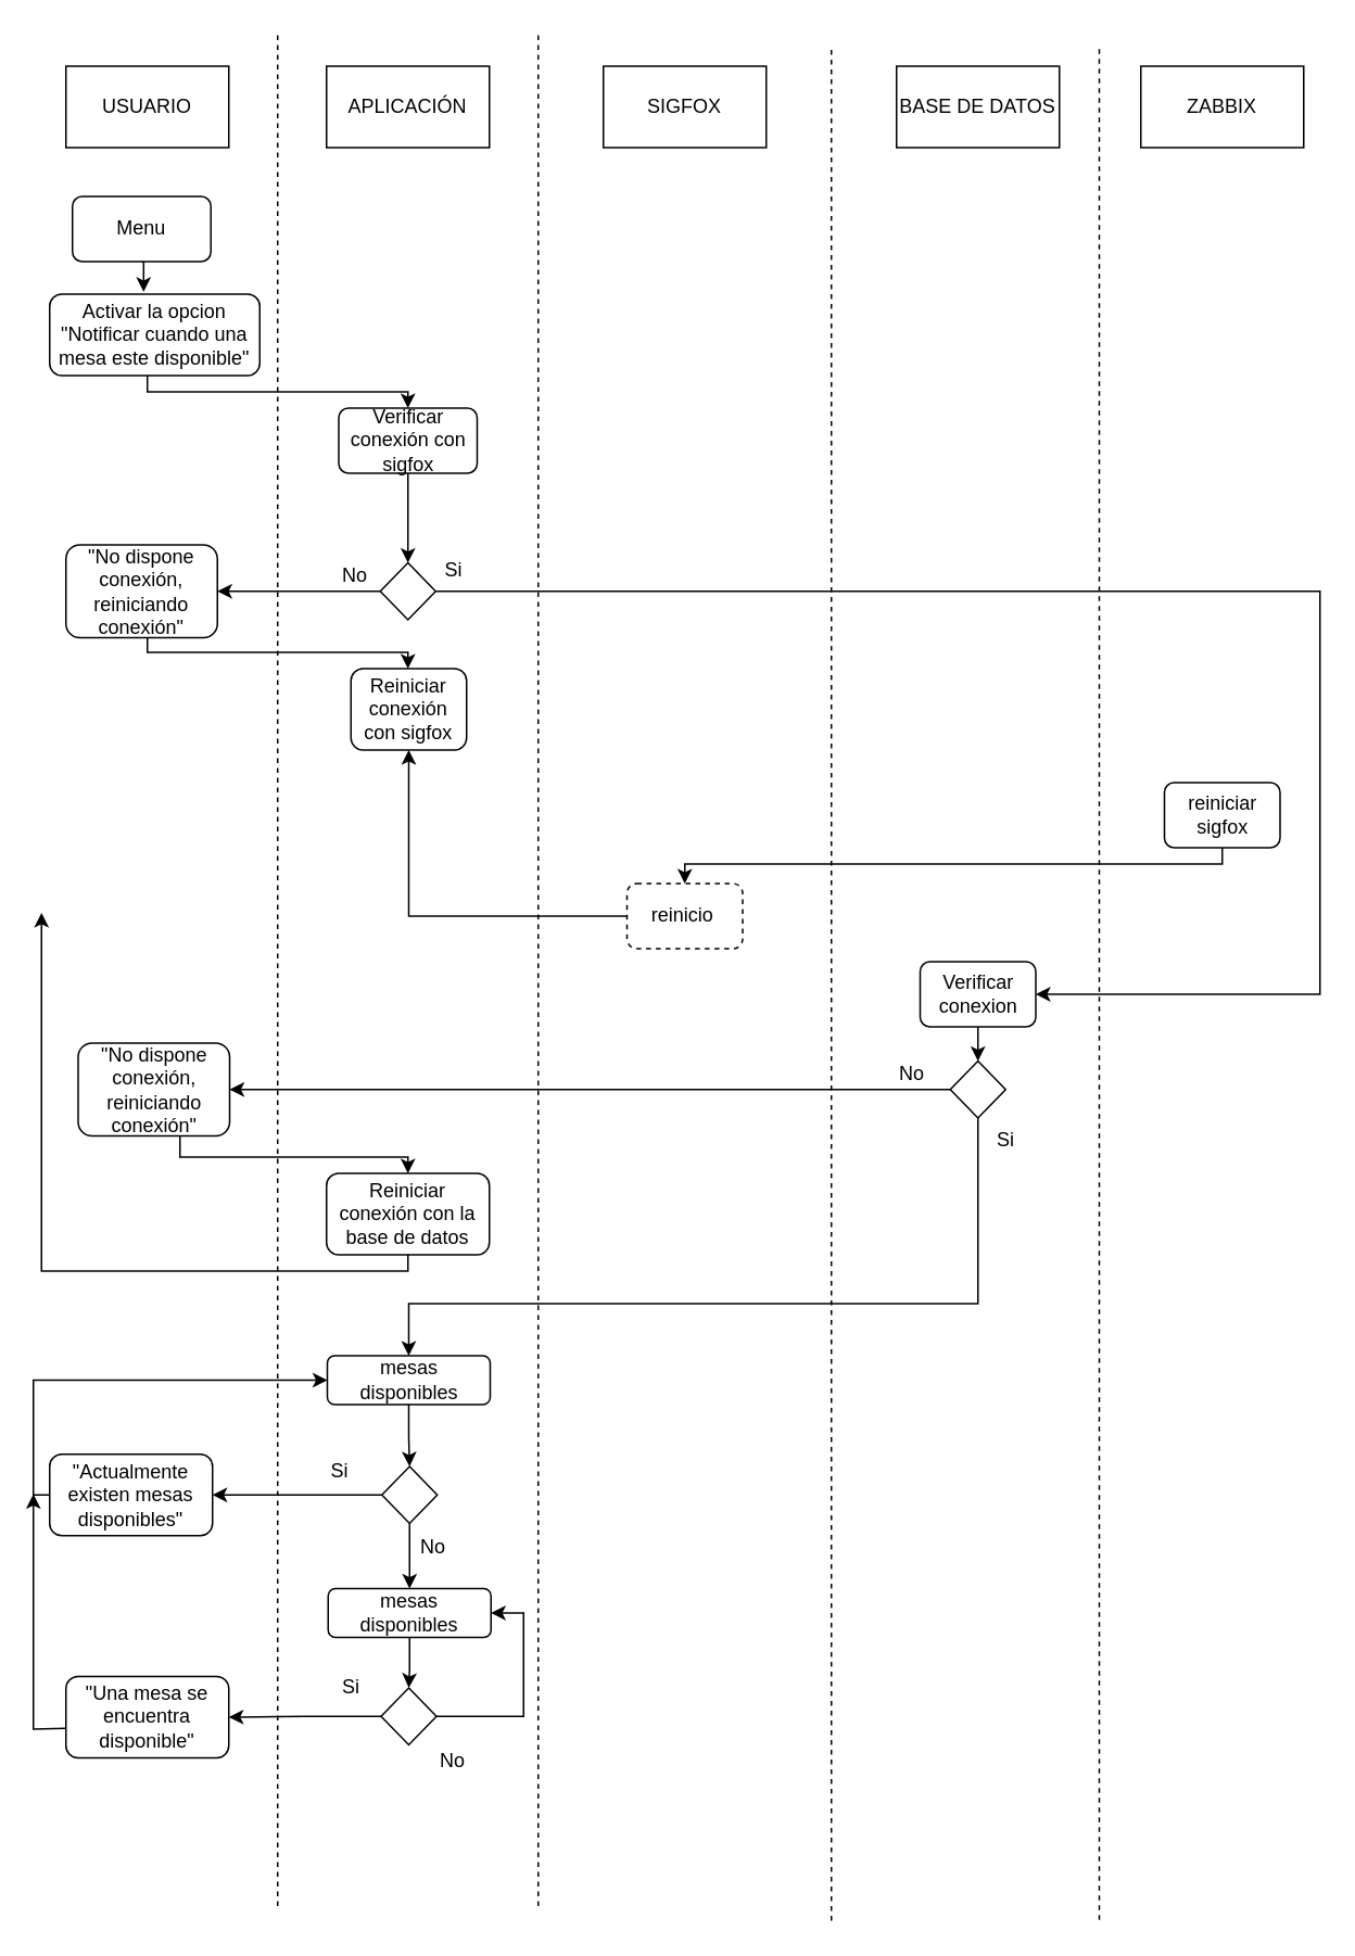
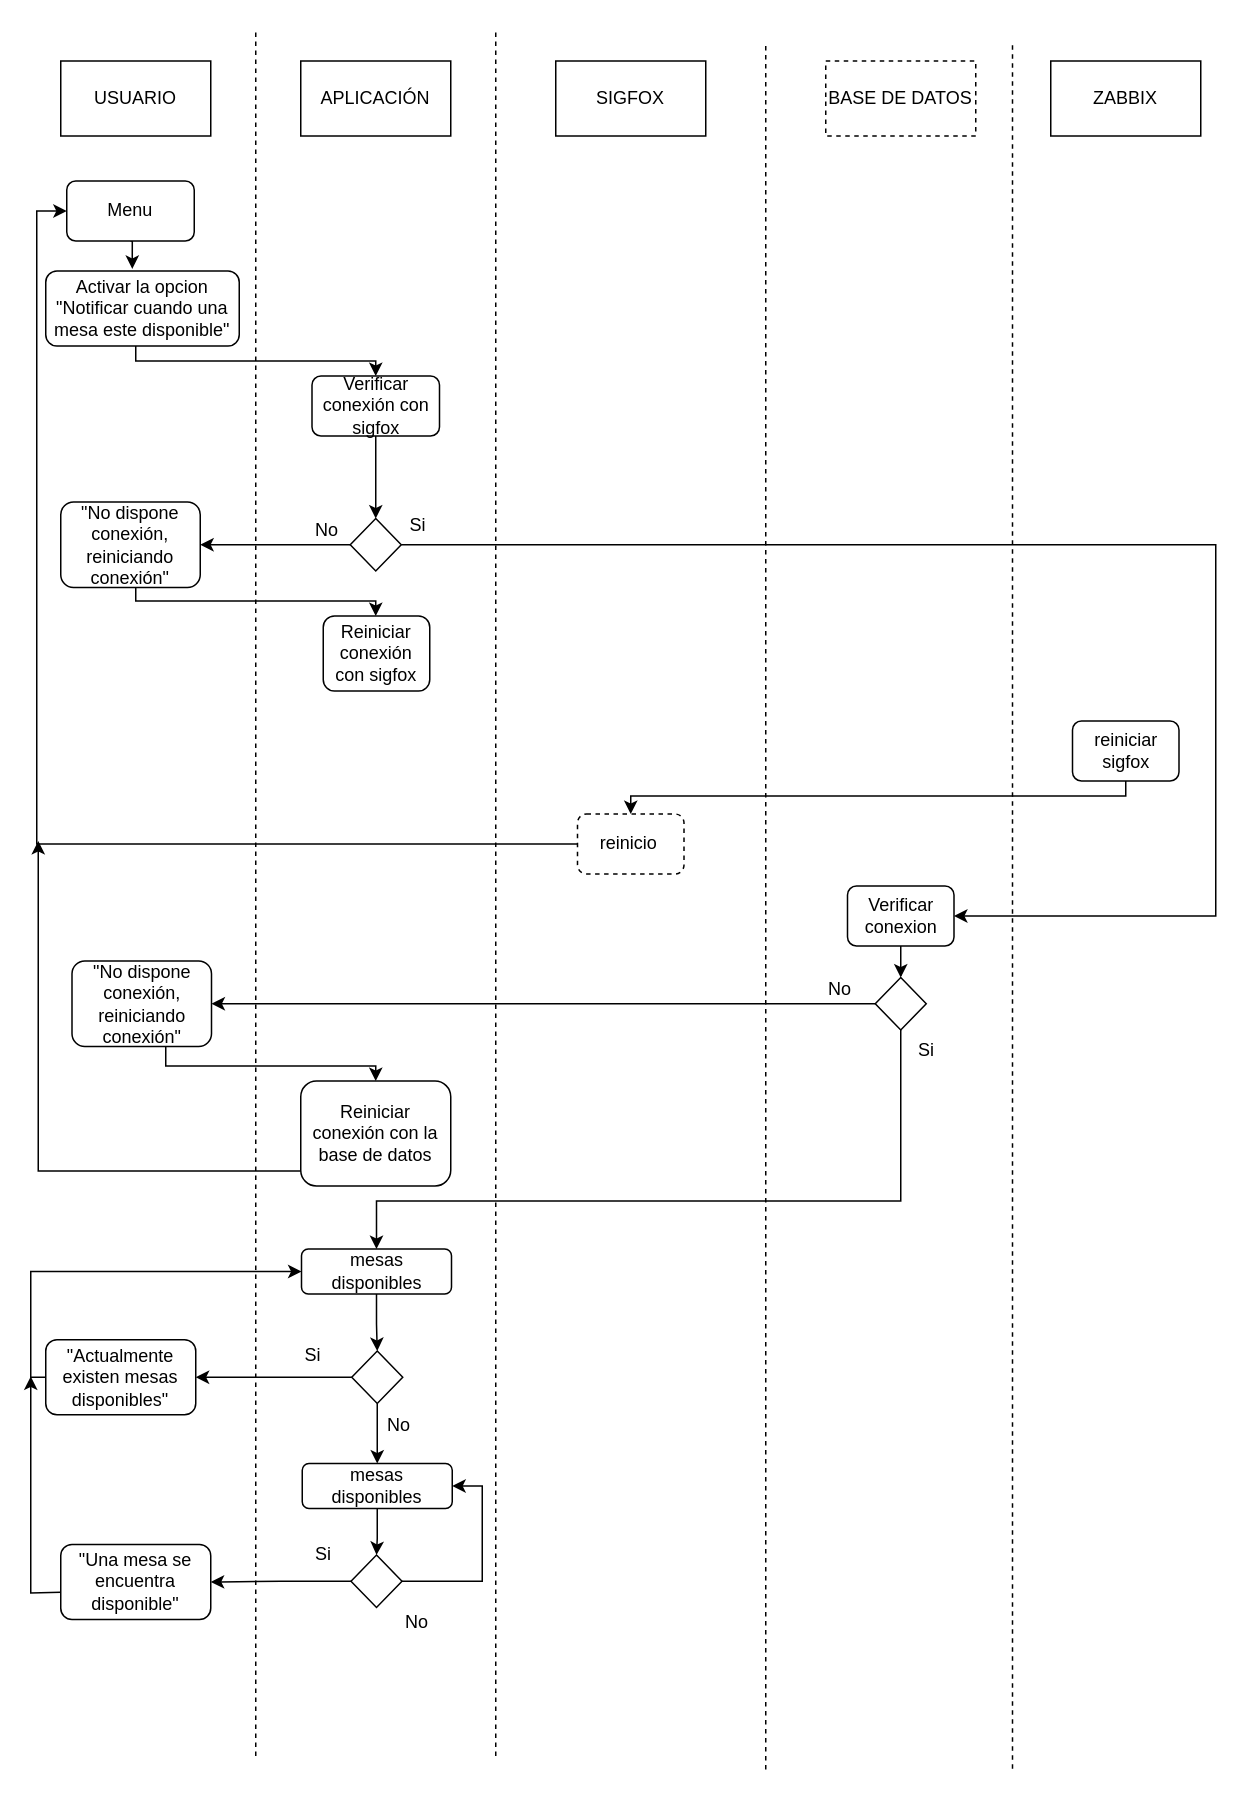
  <mxCell id="0" />
  <mxCell id="1" parent="0" />
  <mxCell id="2" value="USUARIO" style="rounded=0;whiteSpace=wrap;html=1;" vertex="1" parent="1"><mxGeometry x="40" y="40" width="100" height="50" as="geometry" /></mxCell>
  <mxCell id="3" value="APLICACIÓN" style="rounded=0;whiteSpace=wrap;html=1;" vertex="1" parent="1"><mxGeometry x="200" y="40" width="100" height="50" as="geometry" /></mxCell>
  <mxCell id="4" value="ZABBIX" style="rounded=0;whiteSpace=wrap;html=1;" vertex="1" parent="1"><mxGeometry x="700" y="40" width="100" height="50" as="geometry" /></mxCell>
  <mxCell id="5" value="SIGFOX" style="rounded=0;whiteSpace=wrap;html=1;" vertex="1" parent="1"><mxGeometry x="370" y="40" width="100" height="50" as="geometry" /></mxCell>
- <mxCell id="6" value="BASE DE DATOS" style="rounded=0;whiteSpace=wrap;html=1;" vertex="1" parent="1"><mxGeometry x="550" y="40" width="100" height="50" as="geometry" /></mxCell>
+ <mxCell id="6" value="BASE DE DATOS" style="rounded=0;whiteSpace=wrap;html=1;dashed=1;" vertex="1" parent="1"><mxGeometry x="550" y="40" width="100" height="50" as="geometry" /></mxCell>
  <mxCell id="7" value="" style="endArrow=none;dashed=1;html=1;" edge="1" parent="1"><mxGeometry width="50" height="50" relative="1" as="geometry"><mxPoint x="170" y="1170" as="sourcePoint" /><mxPoint x="170" as="targetPoint" y="20" /></mxGeometry></mxCell>
  <mxCell id="8" value="" style="endArrow=none;dashed=1;html=1;" edge="1" parent="1"><mxGeometry width="50" height="50" relative="1" as="geometry"><mxPoint x="330" y="1170" as="sourcePoint" /><mxPoint x="330" as="targetPoint" y="20" /></mxGeometry></mxCell>
  <mxCell id="9" value="" style="endArrow=none;dashed=1;html=1;" edge="1" parent="1"><mxGeometry width="50" height="50" relative="1" as="geometry"><mxPoint x="510" y="1179" as="sourcePoint" /><mxPoint x="510" y="29" as="targetPoint" /></mxGeometry></mxCell>
  <mxCell id="10" value="" style="endArrow=none;dashed=1;html=1;" edge="1" parent="1"><mxGeometry width="50" height="50" relative="1" as="geometry"><mxPoint x="674.5" y="1178.5" as="sourcePoint" /><mxPoint x="674.5" y="28.5" as="targetPoint" /></mxGeometry></mxCell>
  <mxCell id="11" style="edgeStyle=orthogonalEdgeStyle;rounded=0;orthogonalLoop=1;jettySize=auto;html=1;entryX=0.5;entryY=0;entryDx=0;entryDy=0;" edge="1" parent="1" source="12" target="14"><mxGeometry relative="1" as="geometry"><Array as="points"><mxPoint x="90" y="240" /><mxPoint x="250" y="240" /></Array></mxGeometry></mxCell>
  <mxCell id="12" value="Activar la opcion &quot;Notificar cuando una mesa este disponible&quot;" style="rounded=1;whiteSpace=wrap;html=1;" vertex="1" parent="1"><mxGeometry x="30" y="180" width="129" height="50" as="geometry" /></mxCell>
  <mxCell id="13" value="" style="edgeStyle=orthogonalEdgeStyle;rounded=0;orthogonalLoop=1;jettySize=auto;html=1;" edge="1" parent="1" source="14" target="17"><mxGeometry relative="1" as="geometry" /></mxCell>
  <mxCell id="14" value="Verificar conexión con sigfox" style="rounded=1;whiteSpace=wrap;html=1;" vertex="1" parent="1"><mxGeometry x="207.5" y="250" width="85" height="40" as="geometry" /></mxCell>
  <mxCell id="15" style="edgeStyle=orthogonalEdgeStyle;rounded=0;orthogonalLoop=1;jettySize=auto;html=1;entryX=1;entryY=0.5;entryDx=0;entryDy=0;" edge="1" parent="1" source="17" target="19"><mxGeometry relative="1" as="geometry" /></mxCell>
  <mxCell id="16" style="edgeStyle=orthogonalEdgeStyle;rounded=0;orthogonalLoop=1;jettySize=auto;html=1;entryX=1;entryY=0.5;entryDx=0;entryDy=0;" edge="1" parent="1" source="17" target="29"><mxGeometry relative="1" as="geometry"><Array as="points"><mxPoint x="810" y="363" /><mxPoint x="810" y="610" /></Array></mxGeometry></mxCell>
  <mxCell id="17" value="" style="rhombus;whiteSpace=wrap;html=1;" vertex="1" parent="1"><mxGeometry x="233" y="345" width="34" height="35" as="geometry" /></mxCell>
  <mxCell id="18" style="edgeStyle=orthogonalEdgeStyle;rounded=0;orthogonalLoop=1;jettySize=auto;html=1;" edge="1" parent="1" source="19" target="21"><mxGeometry relative="1" as="geometry"><Array as="points"><mxPoint x="90" y="400" /><mxPoint x="250" y="400" /></Array></mxGeometry></mxCell>
  <mxCell id="19" value="&quot;No dispone conexión, reiniciando conexión&quot;" style="rounded=1;whiteSpace=wrap;html=1;" vertex="1" parent="1"><mxGeometry x="40" y="334" width="93" height="57" as="geometry" /></mxCell>
  <mxCell id="20" value="No" style="text;html=1;resizable=0;points=[];autosize=1;align=left;verticalAlign=top;spacingTop=-4;" vertex="1" parent="1"><mxGeometry x="207.5" y="342.5" width="30" height="20" as="geometry" /></mxCell>
  <mxCell id="21" value="Reiniciar conexión con sigfox" style="rounded=1;whiteSpace=wrap;html=1;" vertex="1" parent="1"><mxGeometry x="215" y="410" width="71" height="50" as="geometry" /></mxCell>
  <mxCell id="22" style="edgeStyle=orthogonalEdgeStyle;rounded=0;orthogonalLoop=1;jettySize=auto;html=1;" edge="1" parent="1" source="23" target="25"><mxGeometry relative="1" as="geometry"><Array as="points"><mxPoint x="750" y="530" /><mxPoint x="420" y="530" /></Array></mxGeometry></mxCell>
  <mxCell id="23" value="reiniciar sigfox" style="rounded=1;whiteSpace=wrap;html=1;" vertex="1" parent="1"><mxGeometry x="714.5" y="480" width="71" height="40" as="geometry" /></mxCell>
- <mxCell id="24" style="edgeStyle=orthogonalEdgeStyle;rounded=0;orthogonalLoop=1;jettySize=auto;html=1;" edge="1" parent="1" source="25" target="21"><mxGeometry relative="1" as="geometry" /></mxCell>
+ <mxCell id="24" style="edgeStyle=orthogonalEdgeStyle;rounded=0;orthogonalLoop=1;jettySize=auto;html=1;entryX=0;entryY=0.5;entryDx=0;entryDy=0;" edge="1" parent="1" source="25" target="27"><mxGeometry relative="1" as="geometry" /></mxCell>
  <mxCell id="25" value="reinicio&amp;nbsp;" style="rounded=1;whiteSpace=wrap;html=1;dashed=1;" vertex="1" parent="1"><mxGeometry x="384.5" y="542" width="71" height="40" as="geometry" /></mxCell>
  <mxCell id="26" style="edgeStyle=orthogonalEdgeStyle;rounded=0;orthogonalLoop=1;jettySize=auto;html=1;exitX=0.5;exitY=1;exitDx=0;exitDy=0;entryX=0.447;entryY=-0.028;entryDx=0;entryDy=0;entryPerimeter=0;" edge="1" parent="1" source="27" target="12"><mxGeometry relative="1" as="geometry" /></mxCell>
  <mxCell id="27" value="Menu" style="rounded=1;whiteSpace=wrap;html=1;" vertex="1" parent="1"><mxGeometry x="44" y="120" width="85" height="40" as="geometry" /></mxCell>
  <mxCell id="28" style="edgeStyle=orthogonalEdgeStyle;rounded=0;orthogonalLoop=1;jettySize=auto;html=1;entryX=0.5;entryY=0;entryDx=0;entryDy=0;" edge="1" parent="1" source="29" target="33"><mxGeometry relative="1" as="geometry" /></mxCell>
  <mxCell id="29" value="Verificar conexion" style="rounded=1;whiteSpace=wrap;html=1;" vertex="1" parent="1"><mxGeometry x="564.5" y="590" width="71" height="40" as="geometry" /></mxCell>
  <mxCell id="30" value="Si" style="text;html=1;resizable=0;points=[];autosize=1;align=left;verticalAlign=top;spacingTop=-4;" vertex="1" parent="1"><mxGeometry x="270.5" y="340" width="30" height="20" as="geometry" /></mxCell>
  <mxCell id="31" value="" style="edgeStyle=orthogonalEdgeStyle;rounded=0;orthogonalLoop=1;jettySize=auto;html=1;entryX=1;entryY=0.5;entryDx=0;entryDy=0;" edge="1" parent="1" source="33" target="37"><mxGeometry relative="1" as="geometry"><mxPoint x="503" y="668.5" as="targetPoint" /></mxGeometry></mxCell>
  <mxCell id="32" style="edgeStyle=orthogonalEdgeStyle;rounded=0;orthogonalLoop=1;jettySize=auto;html=1;entryX=0.5;entryY=0;entryDx=0;entryDy=0;" edge="1" parent="1" source="33" target="41"><mxGeometry relative="1" as="geometry"><Array as="points"><mxPoint x="600" y="800" /><mxPoint x="250" y="800" /></Array></mxGeometry></mxCell>
  <mxCell id="33" value="" style="rhombus;whiteSpace=wrap;html=1;" vertex="1" parent="1"><mxGeometry x="583" y="651" width="34" height="35" as="geometry" /></mxCell>
  <mxCell id="34" value="No" style="text;html=1;resizable=0;points=[];autosize=1;align=left;verticalAlign=top;spacingTop=-4;" vertex="1" parent="1"><mxGeometry x="256" y="940" width="30" height="20" as="geometry" /></mxCell>
  <mxCell id="35" value="Si" style="text;html=1;resizable=0;points=[];autosize=1;align=left;verticalAlign=top;spacingTop=-4;" vertex="1" parent="1"><mxGeometry x="201" y="892.5" width="30" height="20" as="geometry" /></mxCell>
  <mxCell id="36" style="edgeStyle=orthogonalEdgeStyle;rounded=0;orthogonalLoop=1;jettySize=auto;html=1;" edge="1" parent="1" source="37" target="39"><mxGeometry relative="1" as="geometry"><Array as="points"><mxPoint x="110" y="710" /><mxPoint x="250" y="710" /></Array></mxGeometry></mxCell>
  <mxCell id="37" value="&quot;No dispone conexión, reiniciando conexión&quot;" style="rounded=1;whiteSpace=wrap;html=1;" vertex="1" parent="1"><mxGeometry x="47.5" y="640" width="93" height="57" as="geometry" /></mxCell>
  <mxCell id="38" style="edgeStyle=orthogonalEdgeStyle;rounded=0;orthogonalLoop=1;jettySize=auto;html=1;exitX=0.5;exitY=1;exitDx=0;exitDy=0;" edge="1" parent="1" source="39"><mxGeometry relative="1" as="geometry"><mxPoint x="25" y="560" as="targetPoint" /><mxPoint x="195" y="744.793" as="sourcePoint" /><Array as="points"><mxPoint x="250" y="780" /><mxPoint x="25" y="780" /></Array></mxGeometry></mxCell>
- <mxCell id="39" value="Reiniciar conexión con la base de datos" style="rounded=1;whiteSpace=wrap;html=1;" vertex="1" parent="1"><mxGeometry x="200" y="720" width="100" height="50" as="geometry" /></mxCell>
+ <mxCell id="39" value="Reiniciar conexión con la base de datos" style="rounded=1;whiteSpace=wrap;html=1;" vertex="1" parent="1"><mxGeometry x="200" y="720" width="100" height="70" as="geometry" /></mxCell>
  <mxCell id="40" style="edgeStyle=orthogonalEdgeStyle;rounded=0;orthogonalLoop=1;jettySize=auto;html=1;entryX=0.5;entryY=0;entryDx=0;entryDy=0;" edge="1" parent="1" source="41" target="44"><mxGeometry relative="1" as="geometry" /></mxCell>
  <mxCell id="41" value="mesas disponibles" style="rounded=1;whiteSpace=wrap;html=1;" vertex="1" parent="1"><mxGeometry x="200.5" y="832" width="100" height="30" as="geometry" /></mxCell>
  <mxCell id="42" style="edgeStyle=orthogonalEdgeStyle;rounded=0;orthogonalLoop=1;jettySize=auto;html=1;entryX=1;entryY=0.5;entryDx=0;entryDy=0;" edge="1" parent="1" source="44" target="50"><mxGeometry relative="1" as="geometry" /></mxCell>
  <mxCell id="43" style="edgeStyle=orthogonalEdgeStyle;rounded=0;orthogonalLoop=1;jettySize=auto;html=1;entryX=0.5;entryY=0;entryDx=0;entryDy=0;" edge="1" parent="1" source="44" target="48"><mxGeometry relative="1" as="geometry" /></mxCell>
  <mxCell id="44" value="" style="rhombus;whiteSpace=wrap;html=1;" vertex="1" parent="1"><mxGeometry x="234" y="900" width="34" height="35" as="geometry" /></mxCell>
  <mxCell id="45" value="Si" style="text;html=1;resizable=0;points=[];autosize=1;align=left;verticalAlign=top;spacingTop=-4;" vertex="1" parent="1"><mxGeometry x="610" y="690" width="30" height="20" as="geometry" /></mxCell>
  <mxCell id="46" value="No" style="text;html=1;resizable=0;points=[];autosize=1;align=left;verticalAlign=top;spacingTop=-4;" vertex="1" parent="1"><mxGeometry x="549.5" y="648.5" width="30" height="20" as="geometry" /></mxCell>
  <mxCell id="47" style="edgeStyle=orthogonalEdgeStyle;rounded=0;orthogonalLoop=1;jettySize=auto;html=1;" edge="1" parent="1" source="48" target="53"><mxGeometry relative="1" as="geometry" /></mxCell>
  <mxCell id="48" value="mesas disponibles" style="rounded=1;whiteSpace=wrap;html=1;" vertex="1" parent="1"><mxGeometry x="201" y="975" width="100" height="30" as="geometry" /></mxCell>
  <mxCell id="49" style="edgeStyle=orthogonalEdgeStyle;rounded=0;orthogonalLoop=1;jettySize=auto;html=1;entryX=0;entryY=0.5;entryDx=0;entryDy=0;" edge="1" parent="1" source="50" target="41"><mxGeometry relative="1" as="geometry"><Array as="points"><mxPoint x="20" y="917" /><mxPoint x="20" y="847" /></Array></mxGeometry></mxCell>
  <mxCell id="50" value="&quot;Actualmente existen mesas disponibles&quot;&lt;br&gt;" style="rounded=1;whiteSpace=wrap;html=1;" vertex="1" parent="1"><mxGeometry x="30" y="892.5" width="100" height="50" as="geometry" /></mxCell>
  <mxCell id="51" style="edgeStyle=orthogonalEdgeStyle;rounded=0;orthogonalLoop=1;jettySize=auto;html=1;entryX=1;entryY=0.5;entryDx=0;entryDy=0;" edge="1" parent="1" source="53" target="57"><mxGeometry relative="1" as="geometry" /></mxCell>
  <mxCell id="52" style="edgeStyle=orthogonalEdgeStyle;rounded=0;orthogonalLoop=1;jettySize=auto;html=1;entryX=1;entryY=0.5;entryDx=0;entryDy=0;" edge="1" parent="1" source="53" target="48"><mxGeometry relative="1" as="geometry"><Array as="points"><mxPoint x="321" y="1054" /><mxPoint x="321" y="990" /></Array></mxGeometry></mxCell>
  <mxCell id="53" value="" style="rhombus;whiteSpace=wrap;html=1;" vertex="1" parent="1"><mxGeometry x="233.5" y="1036" width="34" height="35" as="geometry" /></mxCell>
  <mxCell id="54" value="Si" style="text;html=1;resizable=0;points=[];autosize=1;align=left;verticalAlign=top;spacingTop=-4;" vertex="1" parent="1"><mxGeometry x="207.5" y="1026" width="30" height="20" as="geometry" /></mxCell>
  <mxCell id="55" value="No" style="text;html=1;resizable=0;points=[];autosize=1;align=left;verticalAlign=top;spacingTop=-4;" vertex="1" parent="1"><mxGeometry x="268" y="1071" width="30" height="20" as="geometry" /></mxCell>
  <mxCell id="56" style="edgeStyle=orthogonalEdgeStyle;rounded=0;orthogonalLoop=1;jettySize=auto;html=1;" edge="1" parent="1"><mxGeometry relative="1" as="geometry"><mxPoint x="20" y="917" as="targetPoint" /><mxPoint x="40" y="1060.759" as="sourcePoint" /></mxGeometry></mxCell>
  <mxCell id="57" value="&quot;Una mesa se encuentra disponible&quot;&lt;br&gt;" style="rounded=1;whiteSpace=wrap;html=1;" vertex="1" parent="1"><mxGeometry x="40" y="1029" width="100" height="50" as="geometry" /></mxCell>
